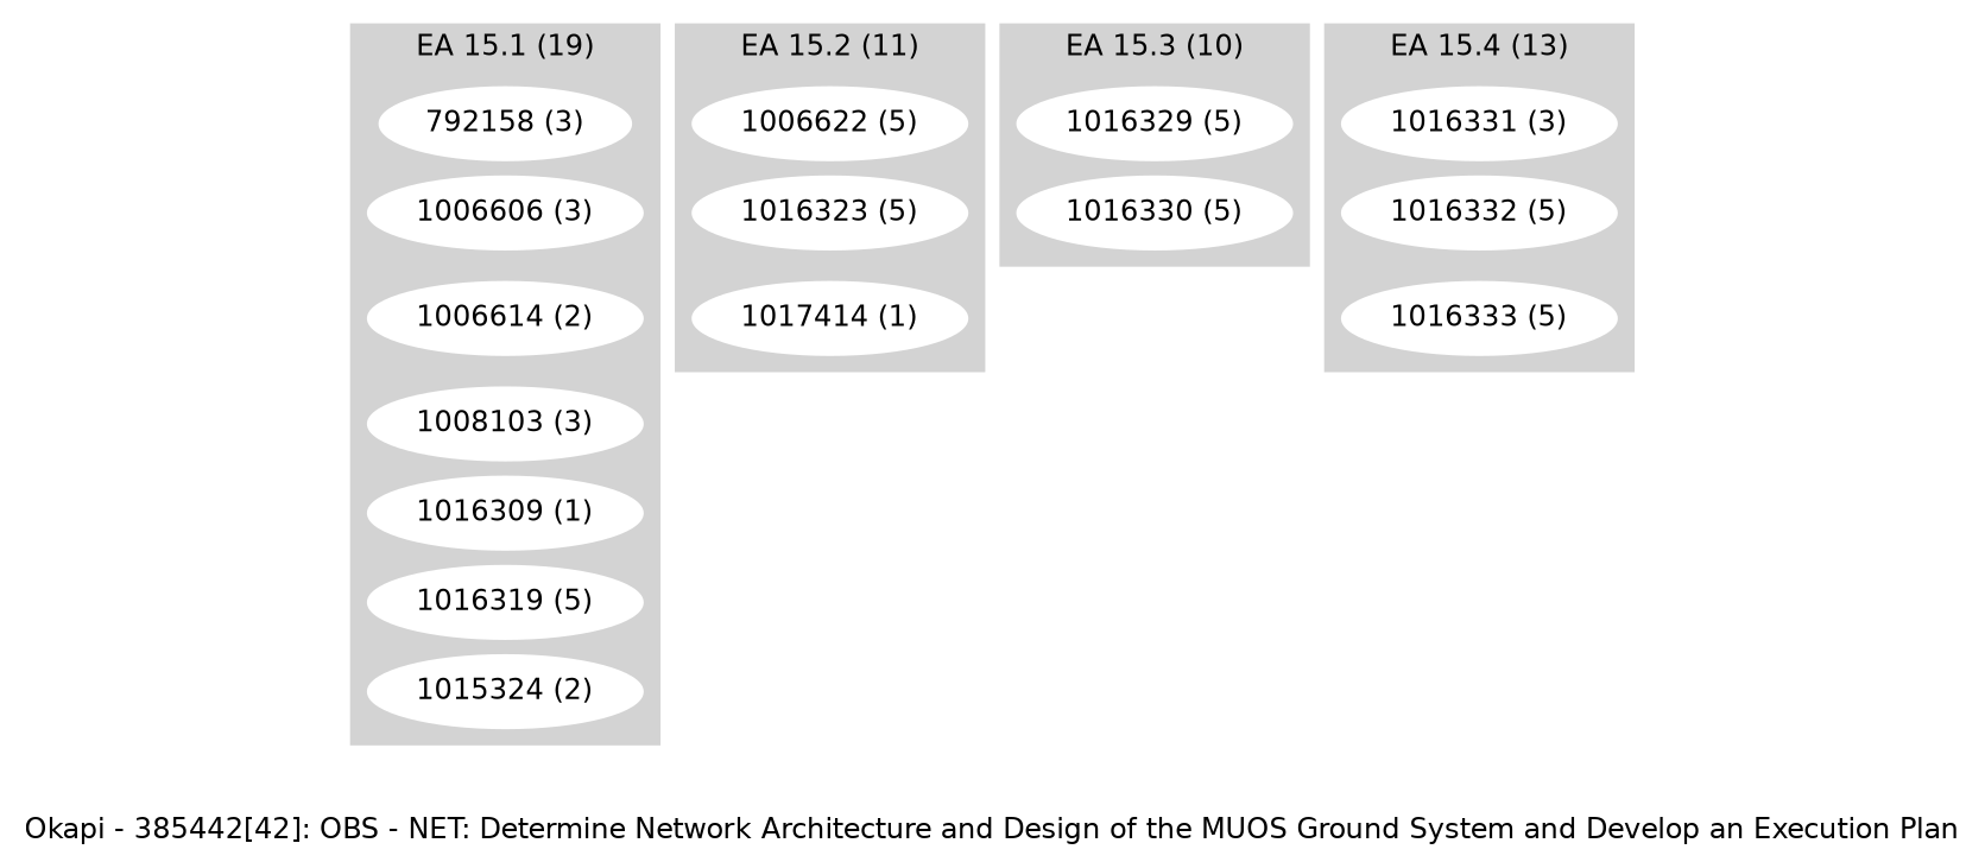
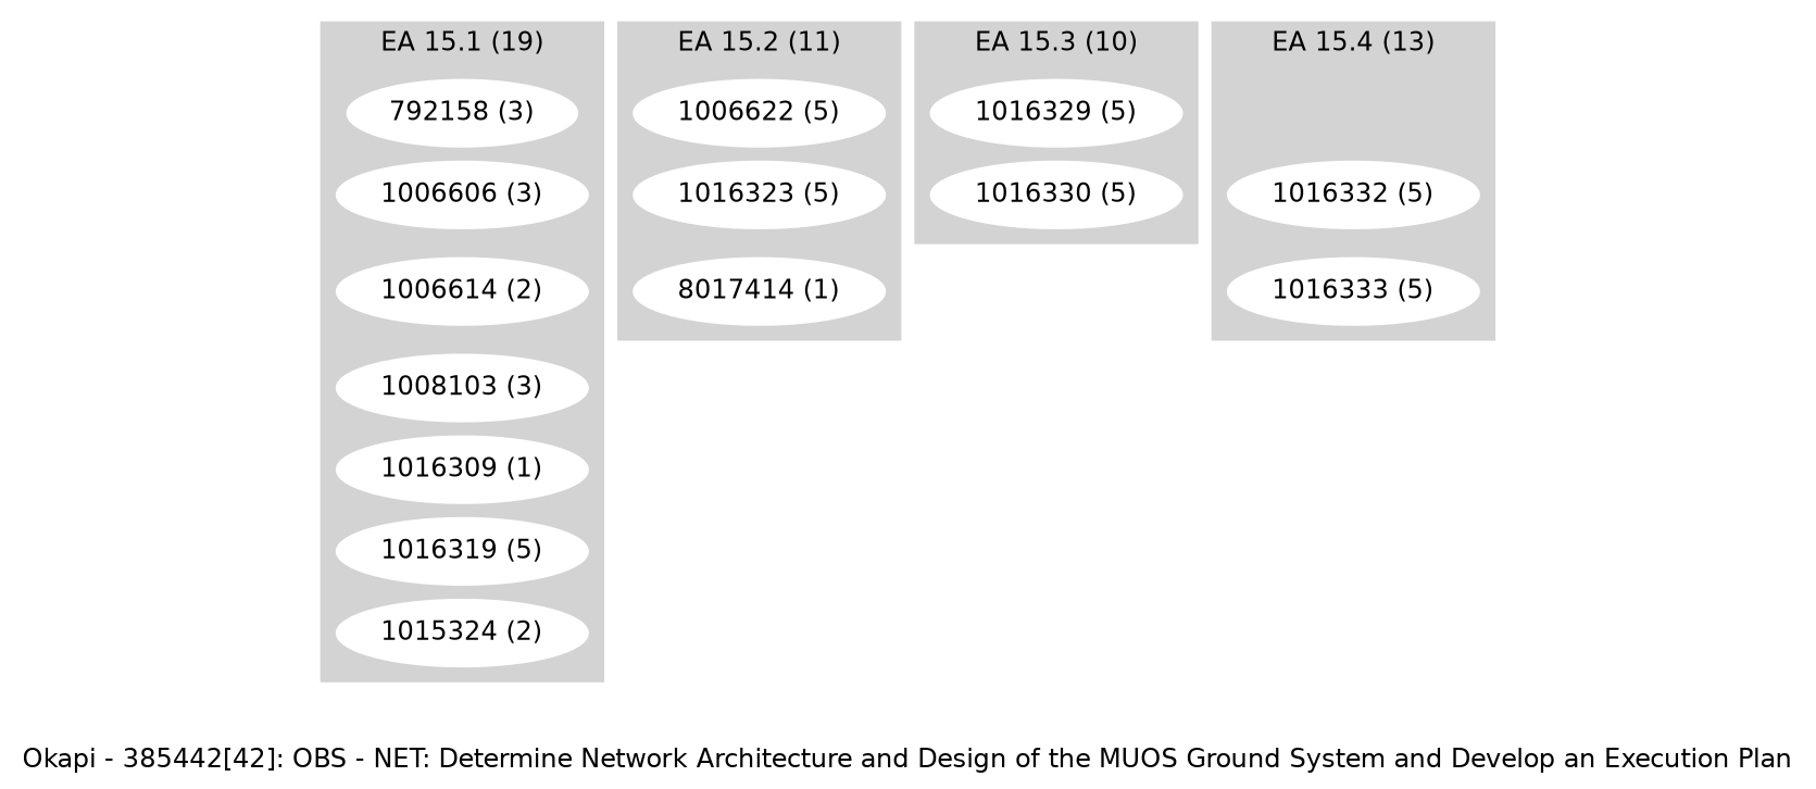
  digraph {
    fontname="DejaVu Sans"
    label="Okapi - 385442[42]: OBS - NET: Determine Network Architecture and Design of the MUOS Ground System and Develop an Execution Plan"
    ranksep=.1
    node [color=white fontname="DejaVu Sans" style=filled]
    edge [fontname="DejaVu Sans" style=invis]
    n1 [label="792158 (3)"]
    "1006606 (3)"
    "1006614 (2)"
    "1008103 (3)"
    "1016309 (1)"
    "1016319 (5)"
    n7 [label="1015324 (2)"]
    "1006622 (5)"
    "1016323 (5)"
-   "1017414 (1)"
+   "1017414 (1)" [label="8017414 (1)"]
    "1016329 (5)"
    "1016330 (5)"
-   "1016331 (3)"
    "1016332 (5)"
    "1016333 (5)"
    subgraph cluster_1 {
      color=lightgrey
      label="EA 15.1 (19)"
      style=filled
      n1
      "1006606 (3)"
      "1006614 (2)"
      "1008103 (3)"
      "1016309 (1)"
      "1016319 (5)"
      n7
    }
    subgraph cluster_2 {
      color=lightgrey
      label="EA 15.2 (11)"
      style=filled
      "1006622 (5)"
      "1016323 (5)"
      "1017414 (1)"
    }
    subgraph cluster_3 {
      color=lightgrey
      label="EA 15.3 (10)"
      style=filled
      "1016329 (5)"
      "1016330 (5)"
    }
    subgraph cluster_4 {
      color=lightgrey
      label="EA 15.4 (13)"
      style=filled
-     "1016331 (3)"
      "1016332 (5)"
      "1016333 (5)"
    }
    n1 -> "1006606 (3)"
    "1006606 (3)" -> "1006614 (2)"
    "1006614 (2)" -> "1008103 (3)"
    "1008103 (3)" -> "1016309 (1)"
    "1016309 (1)" -> "1016319 (5)"
    "1016319 (5)" -> n7
    "1006622 (5)" -> "1016323 (5)"
    "1016323 (5)" -> "1017414 (1)"
    "1016329 (5)" -> "1016330 (5)"
-   "1016331 (3)" -> "1016332 (5)"
    "1016332 (5)" -> "1016333 (5)"
  }
